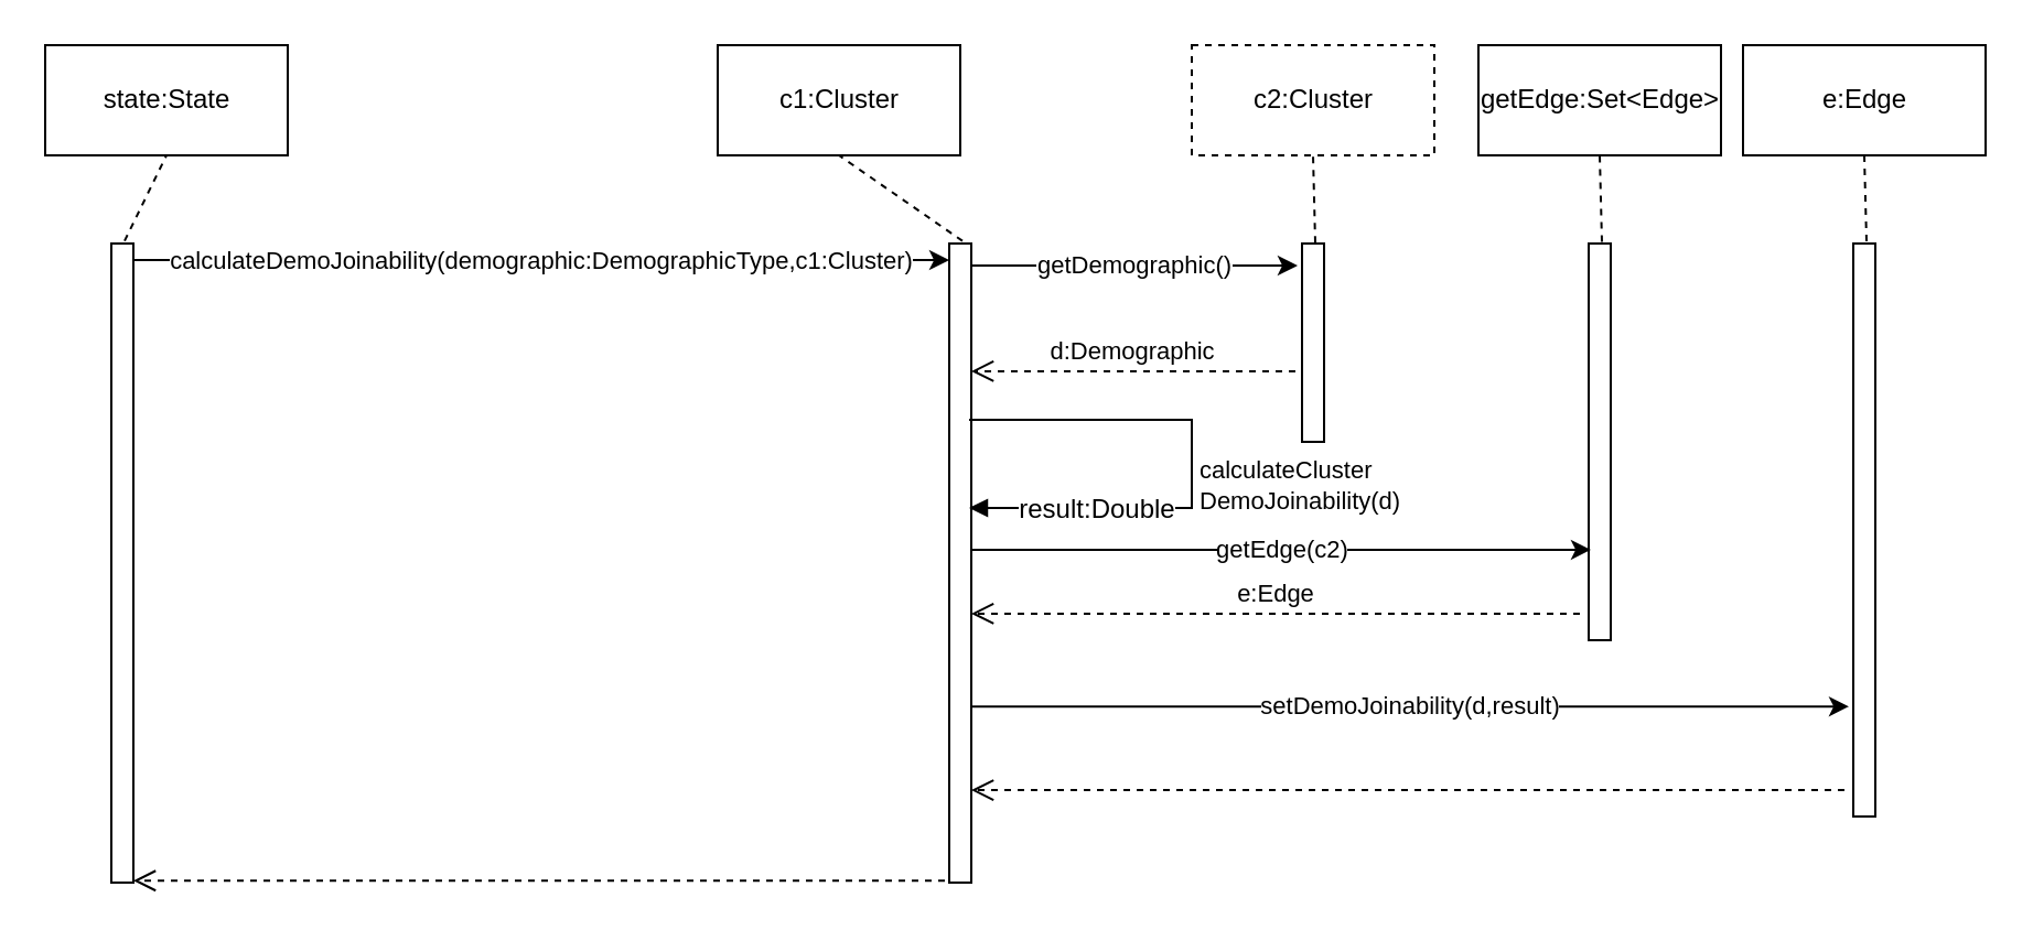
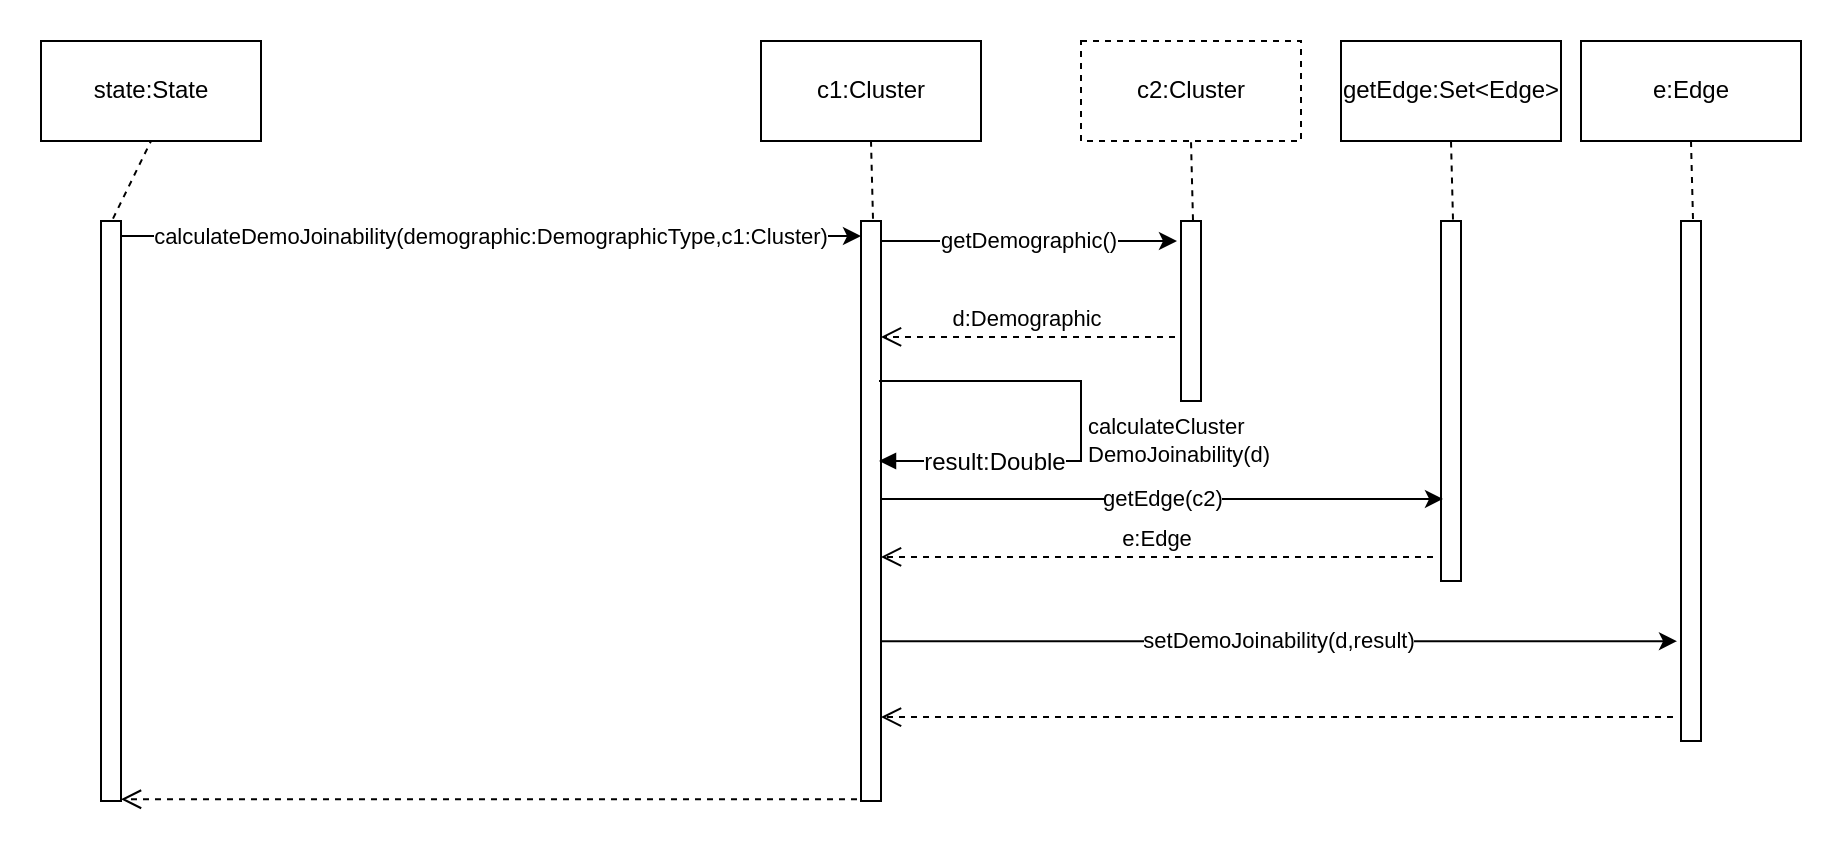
  <mxCell id="0" />
  <mxCell id="1" parent="0" />
  <mxCell id="2" value="" style="html=1;points=[];perimeter=orthogonalPerimeter;" parent="1" vertex="1"><mxGeometry x="50" y="110" width="10" height="290" as="geometry" /></mxCell>
  <mxCell id="3" value="state:State" style="html=1;" parent="1" vertex="1"><mxGeometry x="20" y="20" width="110" height="50" as="geometry" /></mxCell>
  <mxCell id="4" value="" style="endArrow=none;dashed=1;html=1;entryX=0.5;entryY=1;entryDx=0;entryDy=0;exitX=0.6;exitY=-0.004;exitDx=0;exitDy=0;exitPerimeter=0;" parent="1" source="2" target="3" edge="1"><mxGeometry width="50" height="50" relative="1" as="geometry"><mxPoint x="-150" y="280" as="sourcePoint" /><mxPoint x="-100" y="230" as="targetPoint" /></mxGeometry></mxCell>
  <mxCell id="5" value="" style="html=1;points=[];perimeter=orthogonalPerimeter;" parent="1" vertex="1"><mxGeometry x="430" y="110" width="10" height="290" as="geometry" /></mxCell>
- <mxCell id="6" value="c1:Cluster" style="html=1;" parent="1" vertex="1"><mxGeometry x="325" y="20" width="110" height="50" as="geometry" /></mxCell>
+ <mxCell id="6" value="c1:Cluster" style="html=1;" parent="1" vertex="1"><mxGeometry x="380" y="20" width="110" height="50" as="geometry" /></mxCell>
  <mxCell id="7" value="" style="endArrow=none;dashed=1;html=1;entryX=0.5;entryY=1;entryDx=0;entryDy=0;exitX=0.6;exitY=-0.004;exitDx=0;exitDy=0;exitPerimeter=0;" parent="1" source="5" target="6" edge="1"><mxGeometry width="50" height="50" relative="1" as="geometry"><mxPoint x="230" y="280" as="sourcePoint" /><mxPoint x="280" y="230" as="targetPoint" /></mxGeometry></mxCell>
  <mxCell id="8" value="calculateDemoJoinability(demographic:DemographicType,c1:Cluster)" style="endArrow=classic;html=1;exitX=1;exitY=0.026;exitDx=0;exitDy=0;exitPerimeter=0;entryX=0;entryY=0.026;entryDx=0;entryDy=0;entryPerimeter=0;" parent="1" source="2" target="5" edge="1"><mxGeometry width="50" height="50" relative="1" as="geometry"><mxPoint x="251" y="130" as="sourcePoint" /><mxPoint x="440" y="130" as="targetPoint" /></mxGeometry></mxCell>
  <mxCell id="9" value="" style="html=1;points=[];perimeter=orthogonalPerimeter;" parent="1" vertex="1"><mxGeometry x="590" y="110" width="10" height="90" as="geometry" /></mxCell>
  <mxCell id="10" value="c2:Cluster" style="html=1;dashed=1;" parent="1" vertex="1"><mxGeometry x="540" y="20" width="110" height="50" as="geometry" /></mxCell>
  <mxCell id="11" value="" style="endArrow=none;dashed=1;html=1;entryX=0.5;entryY=1;entryDx=0;entryDy=0;exitX=0.6;exitY=-0.004;exitDx=0;exitDy=0;exitPerimeter=0;" parent="1" source="9" target="10" edge="1"><mxGeometry width="50" height="50" relative="1" as="geometry"><mxPoint x="390" y="280" as="sourcePoint" /><mxPoint x="440" y="230" as="targetPoint" /></mxGeometry></mxCell>
  <mxCell id="12" value="" style="html=1;points=[];perimeter=orthogonalPerimeter;" parent="1" vertex="1"><mxGeometry x="840" y="110" width="10" height="260" as="geometry" /></mxCell>
  <mxCell id="13" value="e:Edge" style="html=1;" parent="1" vertex="1"><mxGeometry x="790" y="20" width="110" height="50" as="geometry" /></mxCell>
  <mxCell id="14" value="" style="endArrow=none;dashed=1;html=1;entryX=0.5;entryY=1;entryDx=0;entryDy=0;exitX=0.6;exitY=-0.004;exitDx=0;exitDy=0;exitPerimeter=0;" parent="1" source="12" target="13" edge="1"><mxGeometry width="50" height="50" relative="1" as="geometry"><mxPoint x="640" y="280" as="sourcePoint" /><mxPoint x="690" y="230" as="targetPoint" /></mxGeometry></mxCell>
  <mxCell id="15" value="" style="html=1;points=[];perimeter=orthogonalPerimeter;" parent="1" vertex="1"><mxGeometry x="720" y="110" width="10" height="180" as="geometry" /></mxCell>
  <mxCell id="16" value="getEdge:Set&amp;lt;Edge&amp;gt;" style="html=1;" parent="1" vertex="1"><mxGeometry x="670" y="20" width="110" height="50" as="geometry" /></mxCell>
  <mxCell id="17" value="" style="endArrow=none;dashed=1;html=1;entryX=0.5;entryY=1;entryDx=0;entryDy=0;exitX=0.6;exitY=-0.004;exitDx=0;exitDy=0;exitPerimeter=0;" parent="1" source="15" target="16" edge="1"><mxGeometry width="50" height="50" relative="1" as="geometry"><mxPoint x="520" y="280" as="sourcePoint" /><mxPoint x="570" y="230" as="targetPoint" /></mxGeometry></mxCell>
  <mxCell id="18" value="getDemographic()" style="endArrow=classic;html=1;" parent="1" edge="1" source="5"><mxGeometry width="50" height="50" relative="1" as="geometry"><mxPoint x="415" y="120" as="sourcePoint" /><mxPoint x="588" y="120" as="targetPoint" /></mxGeometry></mxCell>
  <mxCell id="19" value="getEdge(c2)" style="endArrow=classic;html=1;entryX=0.1;entryY=0.772;entryDx=0;entryDy=0;entryPerimeter=0;" parent="1" target="15" edge="1" source="5"><mxGeometry width="50" height="50" relative="1" as="geometry"><mxPoint x="414" y="249" as="sourcePoint" /><mxPoint x="619" y="240" as="targetPoint" /></mxGeometry></mxCell>
  <mxCell id="20" value="setDemoJoinability(d,result)" style="endArrow=classic;html=1;entryX=-0.2;entryY=0.808;entryDx=0;entryDy=0;entryPerimeter=0;" parent="1" target="12" edge="1" source="5"><mxGeometry width="50" height="50" relative="1" as="geometry"><mxPoint x="414" y="320" as="sourcePoint" /><mxPoint x="670" y="320" as="targetPoint" /></mxGeometry></mxCell>
  <mxCell id="21" value="" style="html=1;verticalAlign=bottom;endArrow=open;dashed=1;endSize=8;exitX=-0.2;exitY=0.997;exitDx=0;exitDy=0;exitPerimeter=0;" parent="1" source="5" target="2" edge="1"><mxGeometry relative="1" as="geometry"><mxPoint x="350" y="399.5" as="sourcePoint" /><mxPoint x="160" y="399.5" as="targetPoint" /></mxGeometry></mxCell>
  <mxCell id="22" value="d:Demographic" style="html=1;verticalAlign=bottom;endArrow=open;dashed=1;endSize=8;exitX=-0.3;exitY=0.644;exitDx=0;exitDy=0;exitPerimeter=0;" parent="1" source="9" target="5" edge="1"><mxGeometry relative="1" as="geometry"><mxPoint x="580" y="170" as="sourcePoint" /><mxPoint x="414" y="170" as="targetPoint" /></mxGeometry></mxCell>
  <mxCell id="23" value="e:Edge" style="html=1;verticalAlign=bottom;endArrow=open;dashed=1;endSize=8;exitX=-0.4;exitY=0.933;exitDx=0;exitDy=0;exitPerimeter=0;" parent="1" source="15" target="5" edge="1"><mxGeometry relative="1" as="geometry"><mxPoint x="680" y="270" as="sourcePoint" /><mxPoint x="490" y="270" as="targetPoint" /></mxGeometry></mxCell>
  <mxCell id="24" value="" style="html=1;verticalAlign=bottom;endArrow=open;dashed=1;endSize=8;exitX=-0.4;exitY=0.954;exitDx=0;exitDy=0;exitPerimeter=0;" parent="1" source="12" target="5" edge="1"><mxGeometry relative="1" as="geometry"><mxPoint x="800" y="359.5" as="sourcePoint" /><mxPoint x="610" y="359.5" as="targetPoint" /></mxGeometry></mxCell>
  <mxCell id="25" value="calculateCluster&lt;br&gt;DemoJoinability(d)" style="edgeStyle=orthogonalEdgeStyle;html=1;align=left;spacingLeft=2;endArrow=block;rounded=0;" parent="1" edge="1"><mxGeometry x="0.083" relative="1" as="geometry"><mxPoint x="439" y="190" as="sourcePoint" /><Array as="points"><mxPoint x="540" y="190" /><mxPoint x="540" y="230" /></Array><mxPoint x="439" y="230" as="targetPoint" /><mxPoint as="offset" /></mxGeometry></mxCell>
  <mxCell id="26" value="result:Double" style="text;html=1;resizable=0;points=[];align=center;verticalAlign=middle;labelBackgroundColor=#ffffff;" vertex="1" connectable="0" parent="25"><mxGeometry x="0.527" relative="1" as="geometry"><mxPoint as="offset" /></mxGeometry></mxCell>
